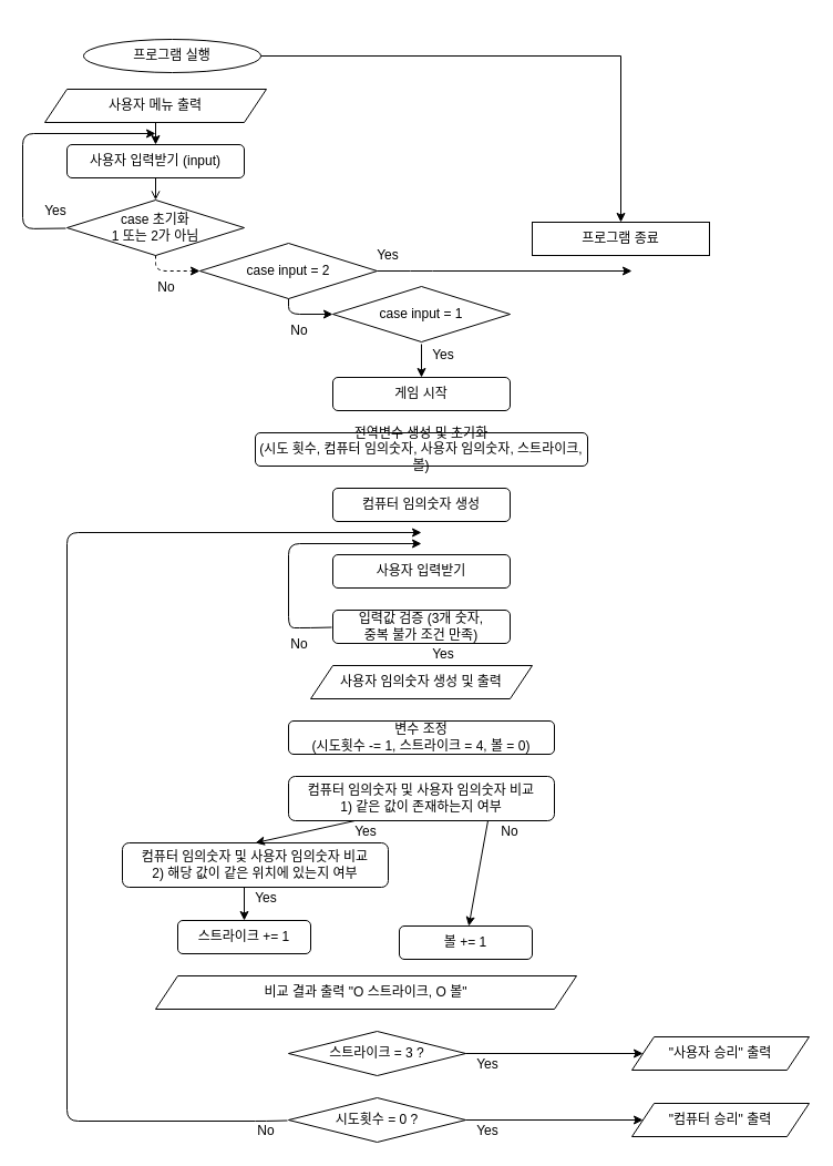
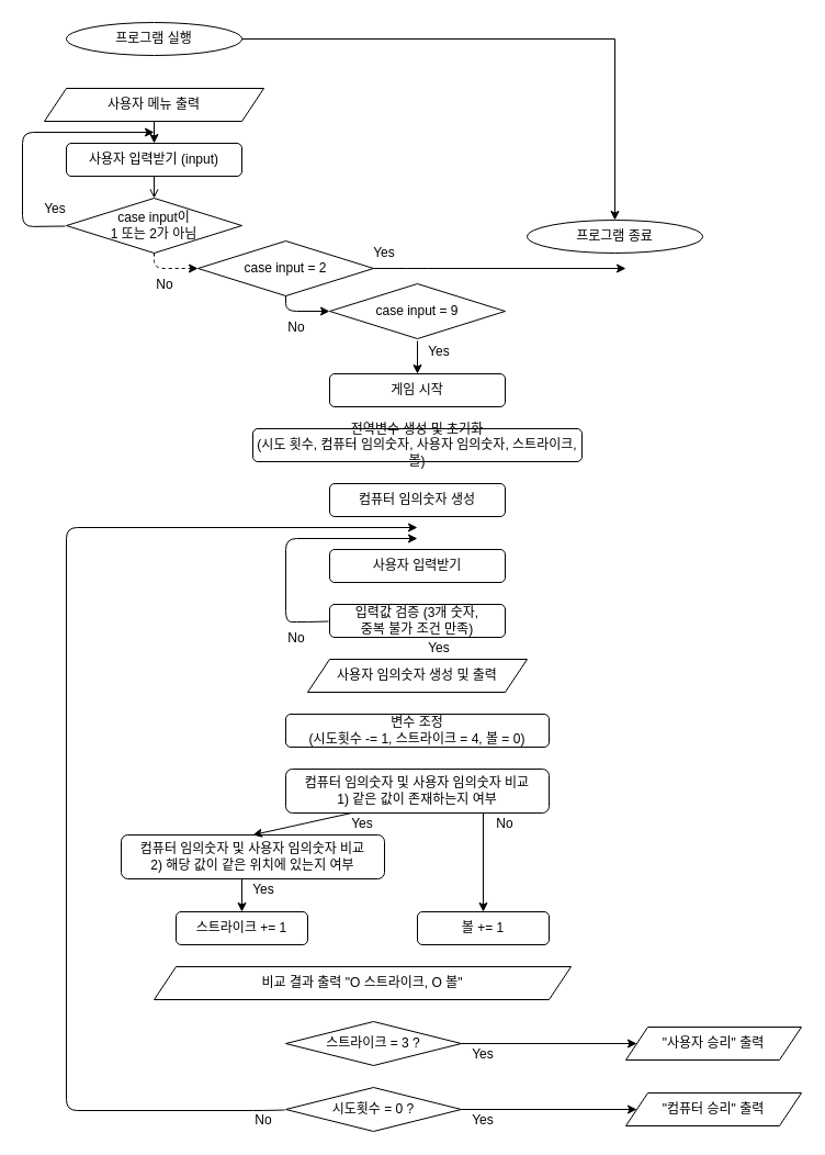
  <mxCell id="0" />
  <mxCell id="1" parent="0" />
  <mxCell id="2" value="" style="edgeStyle=orthogonalEdgeStyle;rounded=0;orthogonalLoop=1;jettySize=auto;html=1;" edge="1" parent="1" source="3" target="20"><mxGeometry relative="1" as="geometry" /></mxCell>
- <mxCell id="3" value="프로그램 실행" style="ellipse;whiteSpace=wrap;html=1;" vertex="1" parent="1"><mxGeometry x="75" y="35" width="160" height="30" as="geometry" /></mxCell>
+ <mxCell id="3" value="프로그램 실행" style="ellipse;whiteSpace=wrap;html=1;" vertex="1" parent="1"><mxGeometry x="60" y="20" width="160" height="30" as="geometry" /></mxCell>
  <mxCell id="4" value="" style="edgeStyle=orthogonalEdgeStyle;rounded=0;orthogonalLoop=1;jettySize=auto;html=1;entryX=0.5;entryY=0;entryDx=0;entryDy=0;" edge="1" parent="1" target="5"><mxGeometry relative="1" as="geometry"><mxPoint x="140" y="110" as="sourcePoint" /></mxGeometry></mxCell>
  <mxCell id="5" value="사용자 입력받기 (input)" style="rounded=1;whiteSpace=wrap;html=1;" vertex="1" parent="1"><mxGeometry x="60" y="130" width="160" height="30" as="geometry" /></mxCell>
- <mxCell id="6" value="&lt;font style=&quot;font-size: 12px&quot;&gt;case 초기화 &lt;br&gt;1 또는 2가 아님&lt;/font&gt;" style="rhombus;whiteSpace=wrap;html=1;" vertex="1" parent="1"><mxGeometry x="60" y="180" width="160" height="50" as="geometry" /></mxCell>
+ <mxCell id="6" value="&lt;font style=&quot;font-size: 12px&quot;&gt;case input이 &lt;br&gt;1 또는 2가 아님&lt;/font&gt;" style="rhombus;whiteSpace=wrap;html=1;" vertex="1" parent="1"><mxGeometry x="60" y="180" width="160" height="50" as="geometry" /></mxCell>
  <mxCell id="7" value="" style="endArrow=classic;html=1;" edge="1" parent="1"><mxGeometry width="50" height="50" relative="1" as="geometry"><mxPoint x="59" y="205.5" as="sourcePoint" /><mxPoint x="140" y="120" as="targetPoint" /><Array as="points"><mxPoint x="20" y="206" /><mxPoint x="20" y="120" /></Array></mxGeometry></mxCell>
  <mxCell id="8" value="" style="endArrow=classic;html=1;exitX=0.5;exitY=1;exitDx=0;exitDy=0;entryX=0;entryY=0.5;entryDx=0;entryDy=0;dashed=1;" edge="1" parent="1" source="6" target="15"><mxGeometry width="50" height="50" relative="1" as="geometry"><mxPoint x="420" y="160" as="sourcePoint" /><mxPoint x="420" y="187" as="targetPoint" /><Array as="points"><mxPoint x="140" y="244" /></Array></mxGeometry></mxCell>
  <mxCell id="9" value="" style="endArrow=classic;html=1;exitX=0;exitY=0;exitDx=0;exitDy=0;" edge="1" parent="1" source="21"><mxGeometry width="50" height="50" relative="1" as="geometry"><mxPoint x="710" y="83" as="sourcePoint" /><mxPoint x="380" y="340" as="targetPoint" /><Array as="points" /></mxGeometry></mxCell>
  <mxCell id="10" value="No" style="text;html=1;strokeColor=none;fillColor=none;align=center;verticalAlign=middle;whiteSpace=wrap;rounded=0;" vertex="1" parent="1"><mxGeometry x="130" y="249" width="40" height="20" as="geometry" /></mxCell>
  <mxCell id="11" value="Yes" style="text;html=1;strokeColor=none;fillColor=none;align=center;verticalAlign=middle;whiteSpace=wrap;rounded=0;" vertex="1" parent="1"><mxGeometry x="30" y="180" width="40" height="20" as="geometry" /></mxCell>
  <mxCell id="12" value="Yes" style="text;html=1;strokeColor=none;fillColor=none;align=center;verticalAlign=middle;whiteSpace=wrap;rounded=0;" vertex="1" parent="1"><mxGeometry x="330" y="220" width="40" height="20" as="geometry" /></mxCell>
  <mxCell id="13" value="Yes" style="text;html=1;strokeColor=none;fillColor=none;align=center;verticalAlign=middle;whiteSpace=wrap;rounded=0;" vertex="1" parent="1"><mxGeometry x="310" y="740" width="40" height="20" as="geometry" /></mxCell>
  <mxCell id="14" value="" style="edgeStyle=orthogonalEdgeStyle;rounded=0;orthogonalLoop=1;jettySize=auto;html=1;entryX=0.5;entryY=0;entryDx=0;entryDy=0;exitX=0.5;exitY=1;exitDx=0;exitDy=0;endArrow=open;" edge="1" parent="1" source="5" target="6"><mxGeometry relative="1" as="geometry"><mxPoint x="150" y="110" as="sourcePoint" /><mxPoint x="150" y="140" as="targetPoint" /></mxGeometry></mxCell>
  <mxCell id="15" value="case input = 2" style="rhombus;whiteSpace=wrap;html=1;" vertex="1" parent="1"><mxGeometry x="180" y="219" width="160" height="50" as="geometry" /></mxCell>
  <mxCell id="16" value="No" style="text;html=1;strokeColor=none;fillColor=none;align=center;verticalAlign=middle;whiteSpace=wrap;rounded=0;" vertex="1" parent="1"><mxGeometry x="250" y="288" width="40" height="20" as="geometry" /></mxCell>
  <mxCell id="17" value="" style="endArrow=classic;html=1;exitX=1;exitY=0.5;exitDx=0;exitDy=0;" edge="1" parent="1"><mxGeometry width="50" height="50" relative="1" as="geometry"><mxPoint x="340" y="244" as="sourcePoint" /><mxPoint x="570" y="244" as="targetPoint" /><Array as="points"><mxPoint x="380" y="244" /></Array></mxGeometry></mxCell>
- <mxCell id="18" value="case input = 1" style="rhombus;whiteSpace=wrap;html=1;" vertex="1" parent="1"><mxGeometry x="300" y="258" width="160" height="50" as="geometry" /></mxCell>
+ <mxCell id="18" value="case input = 9" style="rhombus;whiteSpace=wrap;html=1;" vertex="1" parent="1"><mxGeometry x="300" y="258" width="160" height="50" as="geometry" /></mxCell>
  <mxCell id="19" value="" style="endArrow=classic;html=1;entryX=0;entryY=0.5;entryDx=0;entryDy=0;exitX=0.5;exitY=1;exitDx=0;exitDy=0;" edge="1" parent="1" source="15" target="18"><mxGeometry width="50" height="50" relative="1" as="geometry"><mxPoint x="170" y="260" as="sourcePoint" /><mxPoint x="190" y="254" as="targetPoint" /><Array as="points"><mxPoint x="260" y="283" /></Array></mxGeometry></mxCell>
- <mxCell id="20" value="프로그램 종료" style="whiteSpace=wrap;html=1;rounded=0;" vertex="1" parent="1"><mxGeometry x="480" y="200" width="160" height="30" as="geometry" /></mxCell>
+ <mxCell id="20" value="프로그램 종료" style="ellipse;whiteSpace=wrap;html=1;" vertex="1" parent="1"><mxGeometry x="480" y="200" width="160" height="30" as="geometry" /></mxCell>
  <mxCell id="21" value="Yes" style="text;html=1;strokeColor=none;fillColor=none;align=center;verticalAlign=middle;whiteSpace=wrap;rounded=0;" vertex="1" parent="1"><mxGeometry x="380" y="310" width="40" height="20" as="geometry" /></mxCell>
  <mxCell id="22" value="게임 시작" style="rounded=1;whiteSpace=wrap;html=1;" vertex="1" parent="1"><mxGeometry x="300" y="340" width="160" height="30" as="geometry" /></mxCell>
  <mxCell id="23" value="사용자 입력받기" style="rounded=1;whiteSpace=wrap;html=1;" vertex="1" parent="1"><mxGeometry x="300" y="500" width="160" height="30" as="geometry" /></mxCell>
  <mxCell id="24" value="입력값 검증 (3개 숫자, &lt;br&gt;중복 불가 조건 만족)" style="rounded=1;whiteSpace=wrap;html=1;" vertex="1" parent="1"><mxGeometry x="300" y="550" width="160" height="30" as="geometry" /></mxCell>
  <mxCell id="25" value="Yes" style="text;html=1;strokeColor=none;fillColor=none;align=center;verticalAlign=middle;whiteSpace=wrap;rounded=0;" vertex="1" parent="1"><mxGeometry x="380" y="580" width="40" height="20" as="geometry" /></mxCell>
  <mxCell id="26" value="" style="endArrow=classic;html=1;" edge="1" parent="1"><mxGeometry width="50" height="50" relative="1" as="geometry"><mxPoint x="299" y="565.5" as="sourcePoint" /><mxPoint x="380" y="490" as="targetPoint" /><Array as="points"><mxPoint x="280" y="566" /><mxPoint x="260" y="566" /><mxPoint x="260" y="490" /></Array></mxGeometry></mxCell>
  <mxCell id="27" value="No" style="text;html=1;strokeColor=none;fillColor=none;align=center;verticalAlign=middle;whiteSpace=wrap;rounded=0;" vertex="1" parent="1"><mxGeometry x="250" y="570" width="40" height="21" as="geometry" /></mxCell>
  <mxCell id="28" value="전역변수 생성 및 초기화&lt;br&gt;(시도 횟수, 컴퓨터 임의숫자, 사용자 임의숫자, 스트라이크, 볼)" style="rounded=1;whiteSpace=wrap;html=1;" vertex="1" parent="1"><mxGeometry x="230" y="390" width="300" height="30" as="geometry" /></mxCell>
  <mxCell id="29" value="컴퓨터 임의숫자 생성" style="rounded=1;whiteSpace=wrap;html=1;" vertex="1" parent="1"><mxGeometry x="300" y="440" width="160" height="30" as="geometry" /></mxCell>
  <mxCell id="30" value="변수 조정&lt;br&gt;(시도횟수 -= 1, 스트라이크 = 4, 볼 = 0)" style="rounded=1;whiteSpace=wrap;html=1;" vertex="1" parent="1"><mxGeometry x="260" y="650" width="240" height="30" as="geometry" /></mxCell>
  <mxCell id="31" value="컴퓨터 임의숫자 및 사용자 임의숫자 비교&lt;br&gt;1) 같은 값이 존재하는지 여부" style="rounded=1;whiteSpace=wrap;html=1;" vertex="1" parent="1"><mxGeometry x="260" y="700" width="240" height="40" as="geometry" /></mxCell>
  <mxCell id="32" value="컴퓨터 임의숫자 및 사용자 임의숫자 비교&lt;br&gt;2) 해당 값이 같은 위치에 있는지 여부" style="rounded=1;whiteSpace=wrap;html=1;" vertex="1" parent="1"><mxGeometry x="110" y="760" width="240" height="40" as="geometry" /></mxCell>
  <mxCell id="33" value="Yes" style="text;html=1;strokeColor=none;fillColor=none;align=center;verticalAlign=middle;whiteSpace=wrap;rounded=0;" vertex="1" parent="1"><mxGeometry x="220" y="800" width="40" height="20" as="geometry" /></mxCell>
  <mxCell id="34" value="&lt;span&gt;사용자 임의숫자 생성 및 출력&lt;/span&gt;" style="shape=parallelogram;perimeter=parallelogramPerimeter;whiteSpace=wrap;html=1;fixedSize=1;" vertex="1" parent="1"><mxGeometry x="280" y="600" width="200" height="30" as="geometry" /></mxCell>
  <mxCell id="35" value="사용자 메뉴 출력" style="shape=parallelogram;perimeter=parallelogramPerimeter;whiteSpace=wrap;html=1;fixedSize=1;" vertex="1" parent="1"><mxGeometry x="40" y="80" width="200" height="30" as="geometry" /></mxCell>
  <mxCell id="36" value="" style="endArrow=classic;html=1;entryX=0.5;entryY=0;entryDx=0;entryDy=0;" edge="1" parent="1" target="32"><mxGeometry width="50" height="50" relative="1" as="geometry"><mxPoint x="320" y="740" as="sourcePoint" /><mxPoint x="470" y="740" as="targetPoint" /></mxGeometry></mxCell>
  <mxCell id="37" value="" style="endArrow=classic;html=1;exitX=0.75;exitY=1;exitDx=0;exitDy=0;" edge="1" parent="1" source="31" target="40"><mxGeometry width="50" height="50" relative="1" as="geometry"><mxPoint x="420" y="790" as="sourcePoint" /><mxPoint x="440" y="830" as="targetPoint" /></mxGeometry></mxCell>
  <mxCell id="38" value="" style="endArrow=classic;html=1;exitX=0.75;exitY=1;exitDx=0;exitDy=0;" edge="1" parent="1"><mxGeometry width="50" height="50" relative="1" as="geometry"><mxPoint x="220" y="800" as="sourcePoint" /><mxPoint x="220" y="830" as="targetPoint" /></mxGeometry></mxCell>
  <mxCell id="39" value="비교 결과 출력 &quot;O 스트라이크, O 볼&quot;" style="shape=parallelogram;perimeter=parallelogramPerimeter;whiteSpace=wrap;html=1;fixedSize=1;" vertex="1" parent="1"><mxGeometry x="140" y="880" width="380" height="30" as="geometry" /></mxCell>
- <mxCell id="40" value="볼 += 1" style="rounded=1;whiteSpace=wrap;html=1;" vertex="1" parent="1"><mxGeometry x="360" y="835" width="120" height="30" as="geometry" /></mxCell>
+ <mxCell id="40" value="볼 += 1" style="rounded=1;whiteSpace=wrap;html=1;" vertex="1" parent="1"><mxGeometry x="380" y="830" width="120" height="30" as="geometry" /></mxCell>
  <mxCell id="41" value="스트라이크 += 1" style="rounded=1;whiteSpace=wrap;html=1;" vertex="1" parent="1"><mxGeometry x="160" y="830" width="120" height="30" as="geometry" /></mxCell>
  <mxCell id="42" value="No" style="text;html=1;strokeColor=none;fillColor=none;align=center;verticalAlign=middle;whiteSpace=wrap;rounded=0;" vertex="1" parent="1"><mxGeometry x="440" y="740" width="40" height="20" as="geometry" /></mxCell>
  <mxCell id="43" value="스트라이크 = 3 ?" style="rhombus;whiteSpace=wrap;html=1;" vertex="1" parent="1"><mxGeometry x="260" y="930" width="160" height="40" as="geometry" /></mxCell>
  <mxCell id="44" value="" style="endArrow=classic;html=1;exitX=1;exitY=0.5;exitDx=0;exitDy=0;entryX=0;entryY=0.5;entryDx=0;entryDy=0;" edge="1" parent="1" source="43" target="45"><mxGeometry width="50" height="50" relative="1" as="geometry"><mxPoint x="420" y="790" as="sourcePoint" /><mxPoint x="690" y="950" as="targetPoint" /></mxGeometry></mxCell>
  <mxCell id="45" value="&quot;사용자 승리&quot; 출력" style="shape=parallelogram;perimeter=parallelogramPerimeter;whiteSpace=wrap;html=1;fixedSize=1;" vertex="1" parent="1"><mxGeometry x="570" y="935" width="160" height="30" as="geometry" /></mxCell>
  <mxCell id="46" value="Yes" style="text;html=1;strokeColor=none;fillColor=none;align=center;verticalAlign=middle;whiteSpace=wrap;rounded=0;" vertex="1" parent="1"><mxGeometry x="420" y="950" width="40" height="20" as="geometry" /></mxCell>
  <mxCell id="47" value="시도횟수 = 0 ?" style="rhombus;whiteSpace=wrap;html=1;" vertex="1" parent="1"><mxGeometry x="260" y="990" width="160" height="40" as="geometry" /></mxCell>
  <mxCell id="48" value="" style="endArrow=classic;html=1;exitX=1;exitY=0.5;exitDx=0;exitDy=0;entryX=0;entryY=0.5;entryDx=0;entryDy=0;" edge="1" parent="1" target="49"><mxGeometry width="50" height="50" relative="1" as="geometry"><mxPoint x="420" y="1010" as="sourcePoint" /><mxPoint x="690" y="1010" as="targetPoint" /></mxGeometry></mxCell>
  <mxCell id="49" value="&quot;컴퓨터 승리&quot; 출력" style="shape=parallelogram;perimeter=parallelogramPerimeter;whiteSpace=wrap;html=1;fixedSize=1;" vertex="1" parent="1"><mxGeometry x="570" y="995" width="160" height="30" as="geometry" /></mxCell>
  <mxCell id="50" value="Yes" style="text;html=1;strokeColor=none;fillColor=none;align=center;verticalAlign=middle;whiteSpace=wrap;rounded=0;" vertex="1" parent="1"><mxGeometry x="420" y="1010" width="40" height="20" as="geometry" /></mxCell>
  <mxCell id="51" value="No" style="text;html=1;strokeColor=none;fillColor=none;align=center;verticalAlign=middle;whiteSpace=wrap;rounded=0;" vertex="1" parent="1"><mxGeometry x="220" y="1010" width="40" height="20" as="geometry" /></mxCell>
  <mxCell id="52" value="" style="endArrow=classic;html=1;" edge="1" parent="1"><mxGeometry width="50" height="50" relative="1" as="geometry"><mxPoint x="259" y="1010.5" as="sourcePoint" /><mxPoint x="380" y="480" as="targetPoint" /><Array as="points"><mxPoint x="240" y="1011" /><mxPoint x="60" y="1011" /><mxPoint x="60" y="480" /></Array></mxGeometry></mxCell>
